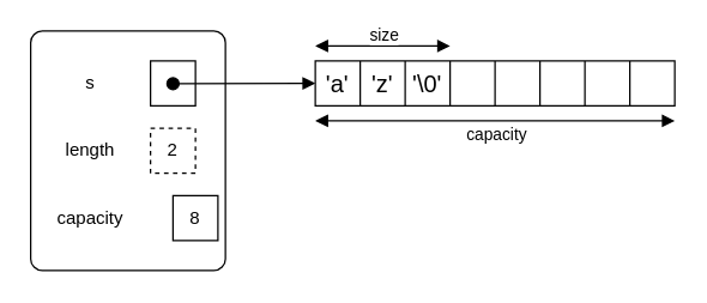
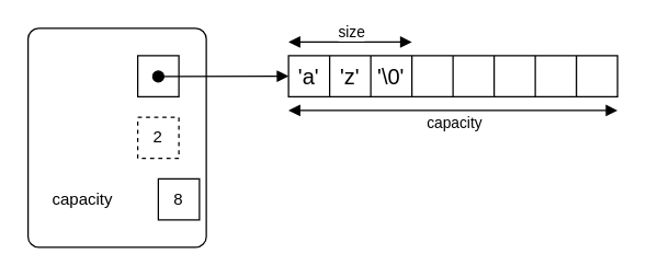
  <mxCell id="0" />
  <mxCell id="1" parent="0" />
  <mxCell id="2" value="" style="rounded=1;whiteSpace=wrap;html=1;arcSize=6;" parent="1" vertex="1"><mxGeometry x="20" y="20" width="130" height="160" as="geometry" /></mxCell>
  <mxCell id="3" value="" style="rounded=0;whiteSpace=wrap;html=1;" parent="1" vertex="1"><mxGeometry x="100" y="40" width="30" height="30" as="geometry" /></mxCell>
  <mxCell id="4" value="2" style="rounded=0;whiteSpace=wrap;html=1;dashed=1;" parent="1" vertex="1"><mxGeometry x="100" y="85" width="30" height="30" as="geometry" /></mxCell>
  <mxCell id="5" value="8" style="rounded=0;whiteSpace=wrap;html=1;" parent="1" vertex="1"><mxGeometry x="115" y="130" width="30" height="30" as="geometry" /></mxCell>
- <mxCell id="6" value="s" style="text;html=1;align=center;verticalAlign=middle;whiteSpace=wrap;rounded=0;" parent="1" vertex="1"><mxGeometry x="30" y="40" width="60" height="30" as="geometry" /></mxCell>
- <mxCell id="7" value="length" style="text;html=1;align=center;verticalAlign=middle;whiteSpace=wrap;rounded=0;" parent="1" vertex="1"><mxGeometry x="30" y="85" width="60" height="30" as="geometry" /></mxCell>
  <mxCell id="8" value="capacity" style="text;html=1;align=center;verticalAlign=middle;whiteSpace=wrap;rounded=0;" parent="1" vertex="1"><mxGeometry x="30" y="130" width="60" height="30" as="geometry" /></mxCell>
  <mxCell id="9" value="&lt;div&gt;&lt;br&gt;&lt;/div&gt;&lt;div&gt;&lt;br&gt;&lt;/div&gt;" style="html=1;verticalAlign=bottom;startArrow=oval;startFill=1;endArrow=block;startSize=8;curved=0;rounded=0;" parent="1" edge="1"><mxGeometry x="-1" y="-5" width="60" relative="1" as="geometry"><mxPoint x="115" y="55.195" as="sourcePoint" /><mxPoint x="210" y="55" as="targetPoint" /><mxPoint as="offset" /></mxGeometry></mxCell>
  <mxCell id="10" value="" style="shape=table;startSize=0;container=1;collapsible=0;childLayout=tableLayout;fontSize=16;" parent="1" vertex="1"><mxGeometry x="210" y="40" width="240" height="30" as="geometry" /></mxCell>
  <mxCell id="11" value="" style="shape=tableRow;horizontal=0;startSize=0;swimlaneHead=0;swimlaneBody=0;strokeColor=inherit;top=0;left=0;bottom=0;right=0;collapsible=0;dropTarget=0;fillColor=none;points=[[0,0.5],[1,0.5]];portConstraint=eastwest;fontSize=16;" parent="10" vertex="1"><mxGeometry width="240" height="30" as="geometry" /></mxCell>
  <mxCell id="12" value="'a'" style="shape=partialRectangle;html=1;whiteSpace=wrap;connectable=0;strokeColor=inherit;overflow=hidden;fillColor=none;top=0;left=0;bottom=0;right=0;pointerEvents=1;fontSize=16;" parent="11" vertex="1"><mxGeometry width="30" height="30" as="geometry"><mxRectangle width="30" height="30" as="alternateBounds" /></mxGeometry></mxCell>
  <mxCell id="13" value="'z'" style="shape=partialRectangle;html=1;whiteSpace=wrap;connectable=0;strokeColor=inherit;overflow=hidden;fillColor=none;top=0;left=0;bottom=0;right=0;pointerEvents=1;fontSize=16;" parent="11" vertex="1"><mxGeometry x="30" width="30" height="30" as="geometry"><mxRectangle width="30" height="30" as="alternateBounds" /></mxGeometry></mxCell>
  <mxCell id="14" value="'\0'" style="shape=partialRectangle;html=1;whiteSpace=wrap;connectable=0;strokeColor=inherit;overflow=hidden;fillColor=none;top=0;left=0;bottom=0;right=0;pointerEvents=1;fontSize=16;" parent="11" vertex="1"><mxGeometry x="60" width="30" height="30" as="geometry"><mxRectangle width="30" height="30" as="alternateBounds" /></mxGeometry></mxCell>
  <mxCell id="15" style="shape=partialRectangle;html=1;whiteSpace=wrap;connectable=0;strokeColor=inherit;overflow=hidden;fillColor=none;top=0;left=0;bottom=0;right=0;pointerEvents=1;fontSize=16;" parent="11" vertex="1"><mxGeometry x="90" width="30" height="30" as="geometry"><mxRectangle width="30" height="30" as="alternateBounds" /></mxGeometry></mxCell>
  <mxCell id="16" style="shape=partialRectangle;html=1;whiteSpace=wrap;connectable=0;strokeColor=inherit;overflow=hidden;fillColor=none;top=0;left=0;bottom=0;right=0;pointerEvents=1;fontSize=16;" parent="11" vertex="1"><mxGeometry x="120" width="30" height="30" as="geometry"><mxRectangle width="30" height="30" as="alternateBounds" /></mxGeometry></mxCell>
  <mxCell id="17" style="shape=partialRectangle;html=1;whiteSpace=wrap;connectable=0;strokeColor=inherit;overflow=hidden;fillColor=none;top=0;left=0;bottom=0;right=0;pointerEvents=1;fontSize=16;" parent="11" vertex="1"><mxGeometry x="150" width="30" height="30" as="geometry"><mxRectangle width="30" height="30" as="alternateBounds" /></mxGeometry></mxCell>
  <mxCell id="18" style="shape=partialRectangle;html=1;whiteSpace=wrap;connectable=0;strokeColor=inherit;overflow=hidden;fillColor=none;top=0;left=0;bottom=0;right=0;pointerEvents=1;fontSize=16;" parent="11" vertex="1"><mxGeometry x="180" width="30" height="30" as="geometry"><mxRectangle width="30" height="30" as="alternateBounds" /></mxGeometry></mxCell>
  <mxCell id="19" style="shape=partialRectangle;html=1;whiteSpace=wrap;connectable=0;strokeColor=inherit;overflow=hidden;fillColor=none;top=0;left=0;bottom=0;right=0;pointerEvents=1;fontSize=16;" parent="11" vertex="1"><mxGeometry x="210" width="30" height="30" as="geometry"><mxRectangle width="30" height="30" as="alternateBounds" /></mxGeometry></mxCell>
  <mxCell id="20" value="" style="endArrow=block;startArrow=block;endFill=1;startFill=1;html=1;rounded=0;labelPosition=center;verticalLabelPosition=top;align=center;verticalAlign=top;spacingTop=5;" parent="1" edge="1"><mxGeometry width="160" relative="1" as="geometry"><mxPoint x="210" y="30" as="sourcePoint" /><mxPoint x="300" y="30" as="targetPoint" /></mxGeometry></mxCell>
  <mxCell id="21" value="size" style="edgeLabel;html=1;align=center;verticalAlign=middle;resizable=0;points=[];" parent="20" vertex="1" connectable="0"><mxGeometry relative="1" as="geometry"><mxPoint y="-8" as="offset" /></mxGeometry></mxCell>
  <mxCell id="22" value="" style="endArrow=block;startArrow=block;endFill=1;startFill=1;html=1;rounded=0;labelPosition=center;verticalLabelPosition=top;align=center;verticalAlign=top;spacingTop=5;" parent="1" edge="1"><mxGeometry width="160" relative="1" as="geometry"><mxPoint x="210" y="80" as="sourcePoint" /><mxPoint x="450" y="80" as="targetPoint" /></mxGeometry></mxCell>
  <mxCell id="23" value="capacity" style="edgeLabel;html=1;align=center;verticalAlign=middle;resizable=0;points=[];" parent="22" vertex="1" connectable="0"><mxGeometry relative="1" as="geometry"><mxPoint y="8" as="offset" /></mxGeometry></mxCell>
